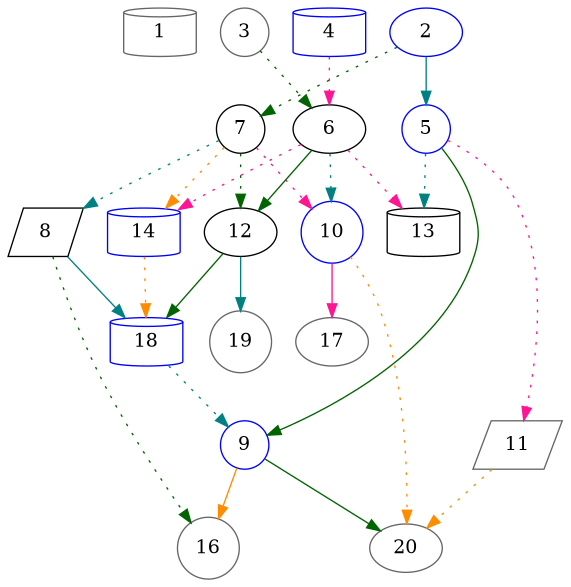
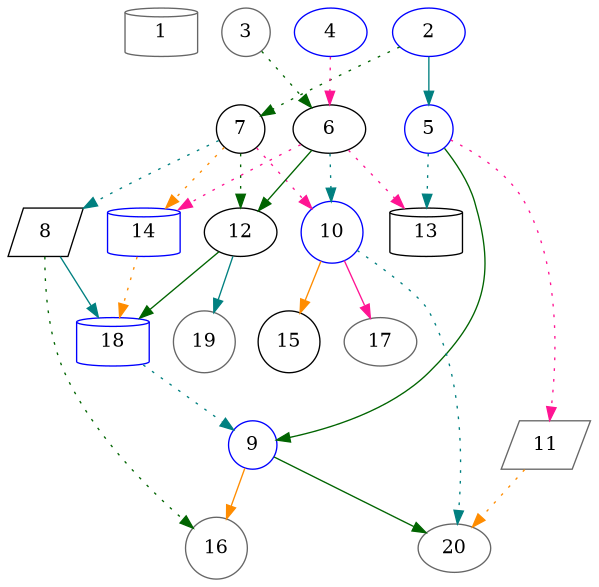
  digraph {
    node [alpha=0.11 color=gray40 shape=circle]
    edge [color=darkgreen style=dotted]
    1 [alpha=0.04 expect_size=27302912 shape=cylinder]
    2 [alpha=0.12 color=blue expect_size=33344512 shape=ellipse]
    5 [color=blue expect_size=31342592]
    7 [alpha=0.04 color=black expect_size=34630656]
    9 [alpha=0.16 color=blue expect_size=18506752]
    11 [alpha=0.07 expect_size=11613184 shape=parallelogram]
    13 [alpha=0.08 color=black expect_size=49844224 shape=cylinder]
    10 [alpha=0.13 color=blue expect_size=33764352]
    12 [alpha=0.14 color=black expect_size=21798912 shape=ellipse]
    14 [alpha=0.14 color=blue expect_size=29689856 shape=cylinder]
    8 [alpha=0.03 color=black expect_size=40641536 shape=parallelogram]
    16 [alpha=0.14 expect_size=45028352]
    20 [alpha=0.08 expect_size=26609664 shape=ellipse]
+   15 [alpha=0.08 color=black expect_size=18477056]
    17 [alpha=0.16 expect_size=19615744 shape=ellipse]
    18 [alpha=0.17 color=blue expect_size=28815360 shape=cylinder]
    19 [expect_size=34870272]
    3 [expect_size=52278272]
    6 [alpha=0.09 color=black expect_size=49500160 shape=ellipse]
-   4 [alpha=0.15 color=blue expect_size=28627968 shape=cylinder]
+   4 [alpha=0.15 color=blue expect_size=28627968 shape=ellipse]
    2 -> 5 [color=teal style=solid]
    2 -> 7
    5 -> 9 [style=solid]
    5 -> 11 [color=deeppink]
    5 -> 13 [color=teal]
    7 -> 10 [color=deeppink]
    7 -> 12
    7 -> 14 [color=darkorange]
    7 -> 8 [color=teal]
    9 -> 16 [color=darkorange style=solid]
    9 -> 20 [style=solid]
    11 -> 20 [color=darkorange]
-   10 -> 20 [color=darkorange]
+   10 -> 20 [color=teal]
+   10 -> 15 [color=darkorange style=solid]
    10 -> 17 [color=deeppink style=solid]
    12 -> 18 [style=solid]
    12 -> 19 [color=teal style=solid]
    14 -> 18 [color=darkorange]
    8 -> 16
    8 -> 18 [color=teal style=solid]
    18 -> 9 [color=teal]
    3 -> 6
    6 -> 13 [color=deeppink]
    6 -> 10 [color=teal]
    6 -> 12 [style=solid]
    6 -> 14 [color=deeppink]
    4 -> 6 [color=deeppink]
  }
